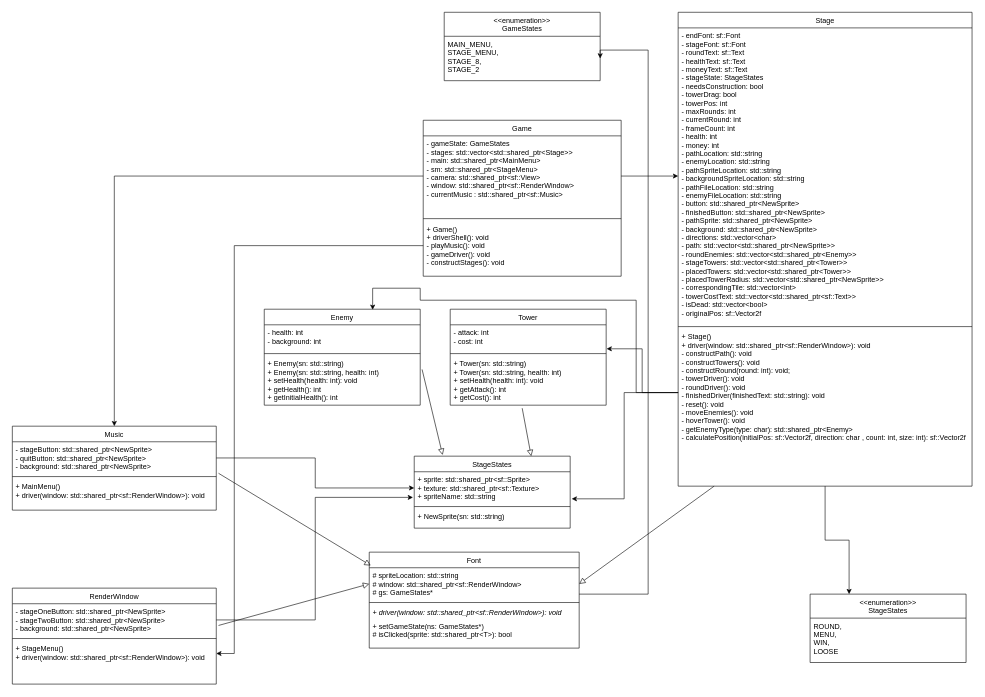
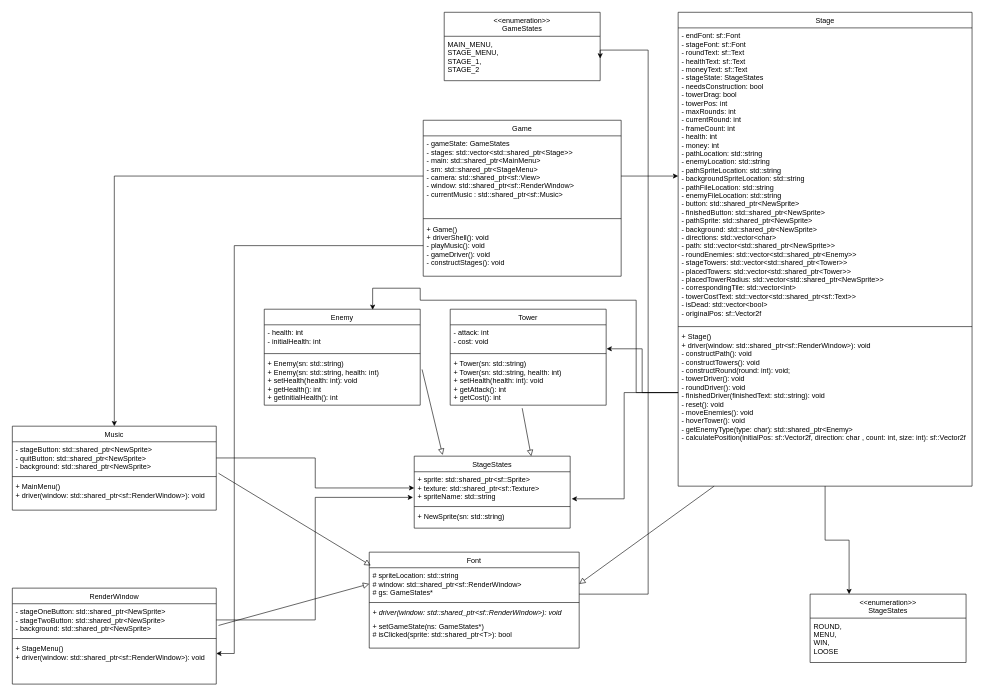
  <mxCell id="0" />
  <mxCell id="1" parent="0" />
  <mxCell id="2" value="Enemy" style="swimlane;fontStyle=0;align=center;verticalAlign=top;childLayout=stackLayout;horizontal=1;startSize=26;horizontalStack=0;resizeParent=1;resizeLast=0;collapsible=1;marginBottom=0;rounded=0;shadow=0;strokeWidth=1;" parent="1" vertex="1"><mxGeometry x="440" y="515" width="260" height="160" as="geometry"><mxRectangle x="230" y="140" width="160" height="26" as="alternateBounds" /></mxGeometry></mxCell>
- <mxCell id="3" value="- health: int&#10;- background: int" style="text;align=left;verticalAlign=top;spacingLeft=4;spacingRight=4;overflow=hidden;rotatable=0;points=[[0,0.5],[1,0.5]];portConstraint=eastwest;" parent="2" vertex="1"><mxGeometry y="26" width="260" height="44" as="geometry" /></mxCell>
+ <mxCell id="3" value="- health: int&#10;- initialHealth: int" style="text;align=left;verticalAlign=top;spacingLeft=4;spacingRight=4;overflow=hidden;rotatable=0;points=[[0,0.5],[1,0.5]];portConstraint=eastwest;" parent="2" vertex="1"><mxGeometry y="26" width="260" height="44" as="geometry" /></mxCell>
  <mxCell id="4" value="" style="line;html=1;strokeWidth=1;align=left;verticalAlign=middle;spacingTop=-1;spacingLeft=3;spacingRight=3;rotatable=0;labelPosition=right;points=[];portConstraint=eastwest;" parent="2" vertex="1"><mxGeometry y="70" width="260" height="8" as="geometry" /></mxCell>
  <mxCell id="5" value="+ Enemy(sn: std::string)&#10;+ Enemy(sn: std::string, health: int)&#10;+ setHealth(health: int): void&#10;+ getHealth(): int&#10;+ getInitialHealth(): int" style="text;align=left;verticalAlign=top;spacingLeft=4;spacingRight=4;overflow=hidden;rotatable=0;points=[[0,0.5],[1,0.5]];portConstraint=eastwest;spacingTop=0;spacing=2;" parent="2" vertex="1"><mxGeometry y="78" width="260" height="82" as="geometry" /></mxCell>
  <mxCell id="6" value="Game" style="swimlane;fontStyle=0;align=center;verticalAlign=top;childLayout=stackLayout;horizontal=1;startSize=26;horizontalStack=0;resizeParent=1;resizeLast=0;collapsible=1;marginBottom=0;rounded=0;shadow=0;strokeWidth=1;" parent="1" vertex="1"><mxGeometry x="705" y="200" width="330" height="260" as="geometry"><mxRectangle x="230" y="140" width="160" height="26" as="alternateBounds" /></mxGeometry></mxCell>
  <mxCell id="7" value="- gameState: GameStates&#10;- stages: std::vector&lt;std::shared_ptr&lt;Stage&gt;&gt;&#10;- main: std::shared_ptr&lt;MainMenu&gt;&#10;- sm: std::shared_ptr&lt;StageMenu&gt;&#10;- camera: std::shared_ptr&lt;sf::View&gt; &#10;- window: std::shared_ptr&lt;sf::RenderWindow&gt;  &#10;- currentMusic : std::shared_ptr&lt;sf::Music&gt;" style="text;align=left;verticalAlign=top;spacingLeft=4;spacingRight=4;overflow=hidden;rotatable=0;points=[[0,0.5],[1,0.5]];portConstraint=eastwest;" parent="6" vertex="1"><mxGeometry y="26" width="330" height="134" as="geometry" /></mxCell>
  <mxCell id="8" value="" style="line;html=1;strokeWidth=1;align=left;verticalAlign=middle;spacingTop=-1;spacingLeft=3;spacingRight=3;rotatable=0;labelPosition=right;points=[];portConstraint=eastwest;" parent="6" vertex="1"><mxGeometry y="160" width="330" height="8" as="geometry" /></mxCell>
  <mxCell id="9" value="+ Game()&#10;+ driverShell(): void &#10;- playMusic(): void&#10;- gameDriver(): void&#10;- constructStages(): void" style="text;align=left;verticalAlign=top;spacingLeft=4;spacingRight=4;overflow=hidden;rotatable=0;points=[[0,0.5],[1,0.5]];portConstraint=eastwest;spacingTop=0;spacing=2;" parent="6" vertex="1"><mxGeometry y="168" width="330" height="82" as="geometry" /></mxCell>
  <mxCell id="10" value="Tower" style="swimlane;fontStyle=0;align=center;verticalAlign=top;childLayout=stackLayout;horizontal=1;startSize=26;horizontalStack=0;resizeParent=1;resizeLast=0;collapsible=1;marginBottom=0;rounded=0;shadow=0;strokeWidth=1;" parent="1" vertex="1"><mxGeometry x="750" y="515" width="260" height="160" as="geometry"><mxRectangle x="230" y="140" width="160" height="26" as="alternateBounds" /></mxGeometry></mxCell>
- <mxCell id="11" value="- attack: int&#10;- cost: int" style="text;align=left;verticalAlign=top;spacingLeft=4;spacingRight=4;overflow=hidden;rotatable=0;points=[[0,0.5],[1,0.5]];portConstraint=eastwest;" parent="10" vertex="1"><mxGeometry y="26" width="260" height="44" as="geometry" /></mxCell>
+ <mxCell id="11" value="- attack: int&#10;- cost: void" style="text;align=left;verticalAlign=top;spacingLeft=4;spacingRight=4;overflow=hidden;rotatable=0;points=[[0,0.5],[1,0.5]];portConstraint=eastwest;" parent="10" vertex="1"><mxGeometry y="26" width="260" height="44" as="geometry" /></mxCell>
  <mxCell id="12" value="" style="line;html=1;strokeWidth=1;align=left;verticalAlign=middle;spacingTop=-1;spacingLeft=3;spacingRight=3;rotatable=0;labelPosition=right;points=[];portConstraint=eastwest;" parent="10" vertex="1"><mxGeometry y="70" width="260" height="8" as="geometry" /></mxCell>
  <mxCell id="13" value="+ Tower(sn: std::string)&#10;+ Tower(sn: std::string, health: int)&#10;+ setHealth(health: int): void&#10;+ getAttack(): int&#10;+ getCost(): int" style="text;align=left;verticalAlign=top;spacingLeft=4;spacingRight=4;overflow=hidden;rotatable=0;points=[[0,0.5],[1,0.5]];portConstraint=eastwest;spacingTop=0;spacing=2;" parent="10" vertex="1"><mxGeometry y="78" width="260" height="72" as="geometry" /></mxCell>
  <mxCell id="14" value="&lt;&lt;enumeration&gt;&gt;&#10;GameStates" style="swimlane;fontStyle=0;align=center;verticalAlign=top;childLayout=stackLayout;horizontal=1;startSize=40;horizontalStack=0;resizeParent=1;resizeLast=0;collapsible=1;marginBottom=0;rounded=0;shadow=0;strokeWidth=1;" parent="1" vertex="1"><mxGeometry x="740" y="20" width="260" height="114" as="geometry"><mxRectangle x="230" y="140" width="160" height="26" as="alternateBounds" /></mxGeometry></mxCell>
- <mxCell id="15" value="MAIN_MENU,&#10;STAGE_MENU,&#10;STAGE_8,&#10;STAGE_2" style="text;align=left;verticalAlign=top;spacingLeft=4;spacingRight=4;overflow=hidden;rotatable=0;points=[[0,0.5],[1,0.5]];portConstraint=eastwest;" parent="14" vertex="1"><mxGeometry y="40" width="260" height="74" as="geometry" /></mxCell>
+ <mxCell id="15" value="MAIN_MENU,&#10;STAGE_MENU,&#10;STAGE_1,&#10;STAGE_2" style="text;align=left;verticalAlign=top;spacingLeft=4;spacingRight=4;overflow=hidden;rotatable=0;points=[[0,0.5],[1,0.5]];portConstraint=eastwest;" parent="14" vertex="1"><mxGeometry y="40" width="260" height="74" as="geometry" /></mxCell>
  <mxCell id="16" value="StageStates" style="swimlane;fontStyle=0;align=center;verticalAlign=top;childLayout=stackLayout;horizontal=1;startSize=26;horizontalStack=0;resizeParent=1;resizeLast=0;collapsible=1;marginBottom=0;rounded=0;shadow=0;strokeWidth=1;" parent="1" vertex="1"><mxGeometry x="690" y="760" width="260" height="120" as="geometry"><mxRectangle x="230" y="140" width="160" height="26" as="alternateBounds" /></mxGeometry></mxCell>
  <mxCell id="17" value="+ sprite: std::shared_ptr&lt;sf::Sprite&gt;&#10;+ texture: std::shared_ptr&lt;sf::Texture&gt;&#10;+ spriteName: std::string" style="text;align=left;verticalAlign=top;spacingLeft=4;spacingRight=4;overflow=hidden;rotatable=0;points=[[0,0.5],[1,0.5]];portConstraint=eastwest;" parent="16" vertex="1"><mxGeometry y="26" width="260" height="54" as="geometry" /></mxCell>
  <mxCell id="18" value="" style="line;html=1;strokeWidth=1;align=left;verticalAlign=middle;spacingTop=-1;spacingLeft=3;spacingRight=3;rotatable=0;labelPosition=right;points=[];portConstraint=eastwest;" parent="16" vertex="1"><mxGeometry y="80" width="260" height="8" as="geometry" /></mxCell>
  <mxCell id="19" value="+ NewSprite(sn: std::string)" style="text;align=left;verticalAlign=top;spacingLeft=4;spacingRight=4;overflow=hidden;rotatable=0;points=[[0,0.5],[1,0.5]];portConstraint=eastwest;spacingTop=0;spacing=2;" parent="16" vertex="1"><mxGeometry y="88" width="260" height="32" as="geometry" /></mxCell>
  <mxCell id="20" value="Font" style="swimlane;fontStyle=0;align=center;verticalAlign=top;childLayout=stackLayout;horizontal=1;startSize=26;horizontalStack=0;resizeParent=1;resizeLast=0;collapsible=1;marginBottom=0;rounded=0;shadow=0;strokeWidth=1;" parent="1" vertex="1"><mxGeometry x="615" y="920" width="350" height="160" as="geometry"><mxRectangle x="230" y="140" width="160" height="26" as="alternateBounds" /></mxGeometry></mxCell>
  <mxCell id="21" value="# spriteLocation: std::string  &#10;# window: std::shared_ptr&lt;sf::RenderWindow&gt; &#10;# gs: GameStates*" style="text;align=left;verticalAlign=top;spacingLeft=4;spacingRight=4;overflow=hidden;rotatable=0;points=[[0,0.5],[1,0.5]];portConstraint=eastwest;" parent="20" vertex="1"><mxGeometry y="26" width="350" height="54" as="geometry" /></mxCell>
  <mxCell id="22" value="" style="line;html=1;strokeWidth=1;align=left;verticalAlign=middle;spacingTop=-1;spacingLeft=3;spacingRight=3;rotatable=0;labelPosition=right;points=[];portConstraint=eastwest;" parent="20" vertex="1"><mxGeometry y="80" width="350" height="8" as="geometry" /></mxCell>
  <mxCell id="23" value="+ driver(window: std::shared_ptr&lt;sf::RenderWindow&gt;): void&#10;" style="text;align=left;verticalAlign=top;spacingLeft=4;spacingRight=4;overflow=hidden;rotatable=0;points=[[0,0.5],[1,0.5]];portConstraint=eastwest;spacingTop=0;spacing=2;fontStyle=2" parent="20" vertex="1"><mxGeometry y="88" width="350" height="22" as="geometry" /></mxCell>
  <mxCell id="24" value="+ setGameState(ns: GameStates*)&#10;# isClicked(sprite: std::shared_ptr&lt;T&gt;): bool " style="text;align=left;verticalAlign=top;spacingLeft=4;spacingRight=4;overflow=hidden;rotatable=0;points=[[0,0.5],[1,0.5]];portConstraint=eastwest;spacingTop=0;spacing=2;fontStyle=0" parent="20" vertex="1"><mxGeometry y="110" width="350" height="50" as="geometry" /></mxCell>
  <mxCell id="25" style="edgeStyle=orthogonalEdgeStyle;rounded=0;orthogonalLoop=1;jettySize=auto;html=1;entryX=0.25;entryY=0;entryDx=0;entryDy=0;" parent="1" source="26" target="34" edge="1"><mxGeometry relative="1" as="geometry" /></mxCell>
  <mxCell id="26" value="Stage" style="swimlane;fontStyle=0;align=center;verticalAlign=top;childLayout=stackLayout;horizontal=1;startSize=26;horizontalStack=0;resizeParent=1;resizeLast=0;collapsible=1;marginBottom=0;rounded=0;shadow=0;strokeWidth=1;" parent="1" vertex="1"><mxGeometry x="1130" y="20" width="490" height="790" as="geometry"><mxRectangle x="230" y="140" width="160" height="26" as="alternateBounds" /></mxGeometry></mxCell>
  <mxCell id="27" value="- endFont: sf::Font&#10;- stageFont: sf::Font&#10;- roundText: sf::Text &#10;- healthText: sf::Text &#10;- moneyText: sf::Text &#10;- stageState: StageStates&#10;- needsConstruction: bool  &#10;- towerDrag: bool &#10;- towerPos: int &#10;- maxRounds: int  &#10;- currentRound: int&#10;- frameCount: int  &#10;- health: int  &#10;- money: int &#10;- pathLocation: std::string  &#10;- enemyLocation: std::string &#10;- pathSpriteLocation: std::string &#10;- backgroundSpriteLocation: std::string   &#10;- pathFileLocation: std::string  &#10;- enemyFileLocation: std::string&#10;- button: std::shared_ptr&lt;NewSprite&gt;  &#10;- finishedButton: std::shared_ptr&lt;NewSprite&gt; &#10;- pathSprite: std::shared_ptr&lt;NewSprite&gt; &#10;- background: std::shared_ptr&lt;NewSprite&gt; &#10;- directions: std::vector&lt;char&gt; &#10;- path: std::vector&lt;std::shared_ptr&lt;NewSprite&gt;&gt;&#10;- roundEnemies: std::vector&lt;std::shared_ptr&lt;Enemy&gt;&gt; &#10;- stageTowers: std::vector&lt;std::shared_ptr&lt;Tower&gt;&gt;&#10;- placedTowers: std::vector&lt;std::shared_ptr&lt;Tower&gt;&gt;&#10;- placedTowerRadius: std::vector&lt;std::shared_ptr&lt;NewSprite&gt;&gt;&#10;- correspondingTile: std::vector&lt;int&gt;&#10;- towerCostText: std::vector&lt;std::shared_ptr&lt;sf::Text&gt;&gt;&#10;- isDead: std::vector&lt;bool&gt;&#10;- originalPos: sf::Vector2f " style="text;align=left;verticalAlign=top;spacingLeft=4;spacingRight=4;overflow=hidden;rotatable=0;points=[[0,0.5],[1,0.5]];portConstraint=eastwest;" parent="26" vertex="1"><mxGeometry y="26" width="490" height="494" as="geometry" /></mxCell>
  <mxCell id="28" value="" style="line;html=1;strokeWidth=1;align=left;verticalAlign=middle;spacingTop=-1;spacingLeft=3;spacingRight=3;rotatable=0;labelPosition=right;points=[];portConstraint=eastwest;" parent="26" vertex="1"><mxGeometry y="520" width="490" height="8" as="geometry" /></mxCell>
  <mxCell id="29" value="+ Stage()&#10;+ driver(window: std::shared_ptr&lt;sf::RenderWindow&gt;): void&#10;- constructPath(): void &#10;- constructTowers(): void &#10;- constructRound(round: int): void;&#10;- towerDriver(): void &#10;- roundDriver(): void &#10;- finishedDriver(finishedText: std::string): void &#10;- reset(): void &#10;- moveEnemies(): void &#10;- hoverTower(): void&#10;- getEnemyType(type: char): std::shared_ptr&lt;Enemy&gt;&#10;- calculatePosition(initialPos: sf::Vector2f, direction: char , count: int, size: int): sf::Vector2f  " style="text;align=left;verticalAlign=top;spacingLeft=4;spacingRight=4;overflow=hidden;rotatable=0;points=[[0,0.5],[1,0.5]];portConstraint=eastwest;spacingTop=0;spacing=2;" parent="26" vertex="1"><mxGeometry y="528" width="490" height="212" as="geometry" /></mxCell>
  <mxCell id="30" value="RenderWindow" style="swimlane;fontStyle=0;align=center;verticalAlign=top;childLayout=stackLayout;horizontal=1;startSize=26;horizontalStack=0;resizeParent=1;resizeLast=0;collapsible=1;marginBottom=0;rounded=0;shadow=0;strokeWidth=1;" parent="1" vertex="1"><mxGeometry x="20" y="980" width="340" height="160" as="geometry"><mxRectangle x="230" y="140" width="160" height="26" as="alternateBounds" /></mxGeometry></mxCell>
  <mxCell id="31" value="- stageOneButton: std::shared_ptr&lt;NewSprite&gt; &#10;- stageTwoButton: std::shared_ptr&lt;NewSprite&gt;&#10;- background: std::shared_ptr&lt;NewSprite&gt;" style="text;align=left;verticalAlign=top;spacingLeft=4;spacingRight=4;overflow=hidden;rotatable=0;points=[[0,0.5],[1,0.5]];portConstraint=eastwest;" parent="30" vertex="1"><mxGeometry y="26" width="340" height="54" as="geometry" /></mxCell>
  <mxCell id="32" value="" style="line;html=1;strokeWidth=1;align=left;verticalAlign=middle;spacingTop=-1;spacingLeft=3;spacingRight=3;rotatable=0;labelPosition=right;points=[];portConstraint=eastwest;" parent="30" vertex="1"><mxGeometry y="80" width="340" height="8" as="geometry" /></mxCell>
  <mxCell id="33" value="+ StageMenu()&#10;+ driver(window: std::shared_ptr&lt;sf::RenderWindow&gt;): void" style="text;align=left;verticalAlign=top;spacingLeft=4;spacingRight=4;overflow=hidden;rotatable=0;points=[[0,0.5],[1,0.5]];portConstraint=eastwest;spacingTop=0;spacing=2;" parent="30" vertex="1"><mxGeometry y="88" width="340" height="42" as="geometry" /></mxCell>
  <mxCell id="34" value="&lt;&lt;enumeration&gt;&gt;&#10;StageStates" style="swimlane;fontStyle=0;align=center;verticalAlign=top;childLayout=stackLayout;horizontal=1;startSize=40;horizontalStack=0;resizeParent=1;resizeLast=0;collapsible=1;marginBottom=0;rounded=0;shadow=0;strokeWidth=1;" parent="1" vertex="1"><mxGeometry x="1350" y="990" width="260" height="114" as="geometry"><mxRectangle x="230" y="140" width="160" height="26" as="alternateBounds" /></mxGeometry></mxCell>
  <mxCell id="35" value="ROUND,&#10;MENU,&#10;WIN,&#10;LOOSE" style="text;align=left;verticalAlign=top;spacingLeft=4;spacingRight=4;overflow=hidden;rotatable=0;points=[[0,0.5],[1,0.5]];portConstraint=eastwest;" parent="34" vertex="1"><mxGeometry y="40" width="260" height="74" as="geometry" /></mxCell>
  <mxCell id="36" value="Music" style="swimlane;fontStyle=0;align=center;verticalAlign=top;childLayout=stackLayout;horizontal=1;startSize=26;horizontalStack=0;resizeParent=1;resizeLast=0;collapsible=1;marginBottom=0;rounded=0;shadow=0;strokeWidth=1;" parent="1" vertex="1"><mxGeometry x="20" y="710" width="340" height="140" as="geometry"><mxRectangle x="230" y="140" width="160" height="26" as="alternateBounds" /></mxGeometry></mxCell>
  <mxCell id="37" value="- stageButton: std::shared_ptr&lt;NewSprite&gt; &#10;- quitButton: std::shared_ptr&lt;NewSprite&gt;&#10;- background: std::shared_ptr&lt;NewSprite&gt;" style="text;align=left;verticalAlign=top;spacingLeft=4;spacingRight=4;overflow=hidden;rotatable=0;points=[[0,0.5],[1,0.5]];portConstraint=eastwest;" parent="36" vertex="1"><mxGeometry y="26" width="340" height="54" as="geometry" /></mxCell>
  <mxCell id="38" value="" style="line;html=1;strokeWidth=1;align=left;verticalAlign=middle;spacingTop=-1;spacingLeft=3;spacingRight=3;rotatable=0;labelPosition=right;points=[];portConstraint=eastwest;" parent="36" vertex="1"><mxGeometry y="80" width="340" height="8" as="geometry" /></mxCell>
  <mxCell id="39" value="+ MainMenu()&#10;+ driver(window: std::shared_ptr&lt;sf::RenderWindow&gt;): void" style="text;align=left;verticalAlign=top;spacingLeft=4;spacingRight=4;overflow=hidden;rotatable=0;points=[[0,0.5],[1,0.5]];portConstraint=eastwest;spacingTop=0;spacing=2;" parent="36" vertex="1"><mxGeometry y="88" width="340" height="42" as="geometry" /></mxCell>
  <mxCell id="40" style="edgeStyle=orthogonalEdgeStyle;rounded=0;orthogonalLoop=1;jettySize=auto;html=1;entryX=0;entryY=0.5;entryDx=0;entryDy=0;" parent="1" source="7" target="27" edge="1"><mxGeometry relative="1" as="geometry" /></mxCell>
  <mxCell id="41" value="" style="endArrow=block;html=1;rounded=0;align=center;verticalAlign=bottom;endFill=0;labelBackgroundColor=none;endSize=8;entryX=1;entryY=0.5;entryDx=0;entryDy=0;" parent="1" target="21" edge="1"><mxGeometry x="-0.5" y="-30" relative="1" as="geometry"><mxPoint x="1190" y="810" as="sourcePoint" /><mxPoint x="1350" y="840" as="targetPoint" /><mxPoint as="offset" /></mxGeometry></mxCell>
  <mxCell id="42" value="" style="endArrow=block;html=1;rounded=0;align=center;verticalAlign=bottom;endFill=0;labelBackgroundColor=none;endSize=8;entryX=0.75;entryY=0;entryDx=0;entryDy=0;" parent="1" target="16" edge="1"><mxGeometry x="-0.5" y="-30" relative="1" as="geometry"><mxPoint x="870" y="680" as="sourcePoint" /><mxPoint x="1360" y="850" as="targetPoint" /><mxPoint as="offset" /></mxGeometry></mxCell>
  <mxCell id="43" value="" style="endArrow=block;html=1;rounded=0;align=center;verticalAlign=bottom;endFill=0;labelBackgroundColor=none;endSize=8;exitX=1.012;exitY=0.273;exitDx=0;exitDy=0;exitPerimeter=0;entryX=0.182;entryY=-0.017;entryDx=0;entryDy=0;entryPerimeter=0;" parent="1" source="5" target="16" edge="1"><mxGeometry x="-0.5" y="-30" relative="1" as="geometry"><mxPoint x="965" y="770" as="sourcePoint" /><mxPoint x="1125" y="770" as="targetPoint" /><mxPoint as="offset" /></mxGeometry></mxCell>
  <mxCell id="44" value="" style="endArrow=block;html=1;rounded=0;align=center;verticalAlign=bottom;endFill=0;labelBackgroundColor=none;endSize=8;exitX=1.011;exitY=0.671;exitDx=0;exitDy=0;exitPerimeter=0;entryX=0;entryY=0.5;entryDx=0;entryDy=0;" parent="1" source="31" target="21" edge="1"><mxGeometry x="-0.5" y="-30" relative="1" as="geometry"><mxPoint x="440" y="980" as="sourcePoint" /><mxPoint x="600" y="980" as="targetPoint" /><mxPoint as="offset" /></mxGeometry></mxCell>
  <mxCell id="45" value="" style="endArrow=block;html=1;rounded=0;align=center;verticalAlign=bottom;endFill=0;labelBackgroundColor=none;endSize=8;exitX=1.011;exitY=0.973;exitDx=0;exitDy=0;exitPerimeter=0;entryX=0.007;entryY=0.139;entryDx=0;entryDy=0;entryPerimeter=0;" parent="1" source="37" target="20" edge="1"><mxGeometry x="-0.5" y="-30" relative="1" as="geometry"><mxPoint x="430" y="920" as="sourcePoint" /><mxPoint x="590" y="920" as="targetPoint" /><mxPoint as="offset" /></mxGeometry></mxCell>
  <mxCell id="46" style="edgeStyle=orthogonalEdgeStyle;rounded=0;orthogonalLoop=1;jettySize=auto;html=1;entryX=0.5;entryY=0;entryDx=0;entryDy=0;" parent="1" source="7" target="36" edge="1"><mxGeometry relative="1" as="geometry" /></mxCell>
  <mxCell id="47" style="edgeStyle=orthogonalEdgeStyle;rounded=0;orthogonalLoop=1;jettySize=auto;html=1;entryX=1;entryY=0.5;entryDx=0;entryDy=0;" parent="1" source="9" target="33" edge="1"><mxGeometry relative="1" as="geometry"><mxPoint x="410" y="1093.636" as="targetPoint" /><Array as="points"><mxPoint x="390" y="409" /><mxPoint x="390" y="1089" /></Array></mxGeometry></mxCell>
  <mxCell id="48" style="edgeStyle=orthogonalEdgeStyle;rounded=0;orthogonalLoop=1;jettySize=auto;html=1;entryX=1.01;entryY=0.836;entryDx=0;entryDy=0;entryPerimeter=0;" parent="1" source="29" target="17" edge="1"><mxGeometry relative="1" as="geometry" /></mxCell>
  <mxCell id="49" style="edgeStyle=orthogonalEdgeStyle;rounded=0;orthogonalLoop=1;jettySize=auto;html=1;entryX=0;entryY=0.5;entryDx=0;entryDy=0;" parent="1" source="37" target="17" edge="1"><mxGeometry relative="1" as="geometry" /></mxCell>
  <mxCell id="50" style="edgeStyle=orthogonalEdgeStyle;rounded=0;orthogonalLoop=1;jettySize=auto;html=1;entryX=-0.008;entryY=0.791;entryDx=0;entryDy=0;entryPerimeter=0;" parent="1" source="31" target="17" edge="1"><mxGeometry relative="1" as="geometry"><mxPoint x="670" y="833" as="targetPoint" /></mxGeometry></mxCell>
  <mxCell id="51" style="edgeStyle=orthogonalEdgeStyle;rounded=0;orthogonalLoop=1;jettySize=auto;html=1;entryX=1.003;entryY=0.909;entryDx=0;entryDy=0;entryPerimeter=0;" parent="1" source="29" target="11" edge="1"><mxGeometry relative="1" as="geometry" /></mxCell>
  <mxCell id="52" style="edgeStyle=orthogonalEdgeStyle;rounded=0;orthogonalLoop=1;jettySize=auto;html=1;entryX=0.695;entryY=0.006;entryDx=0;entryDy=0;entryPerimeter=0;" parent="1" source="29" target="2" edge="1"><mxGeometry relative="1" as="geometry"><mxPoint x="620" y="490" as="targetPoint" /><Array as="points"><mxPoint x="1060" y="654" /><mxPoint x="1060" y="500" /><mxPoint x="700" y="500" /><mxPoint x="700" y="480" /><mxPoint x="621" y="480" /></Array></mxGeometry></mxCell>
  <mxCell id="53" style="edgeStyle=orthogonalEdgeStyle;rounded=0;orthogonalLoop=1;jettySize=auto;html=1;entryX=1;entryY=0.5;entryDx=0;entryDy=0;" parent="1" source="21" target="15" edge="1"><mxGeometry relative="1" as="geometry"><Array as="points"><mxPoint x="1080" y="990" /><mxPoint x="1080" y="83" /></Array></mxGeometry></mxCell>
